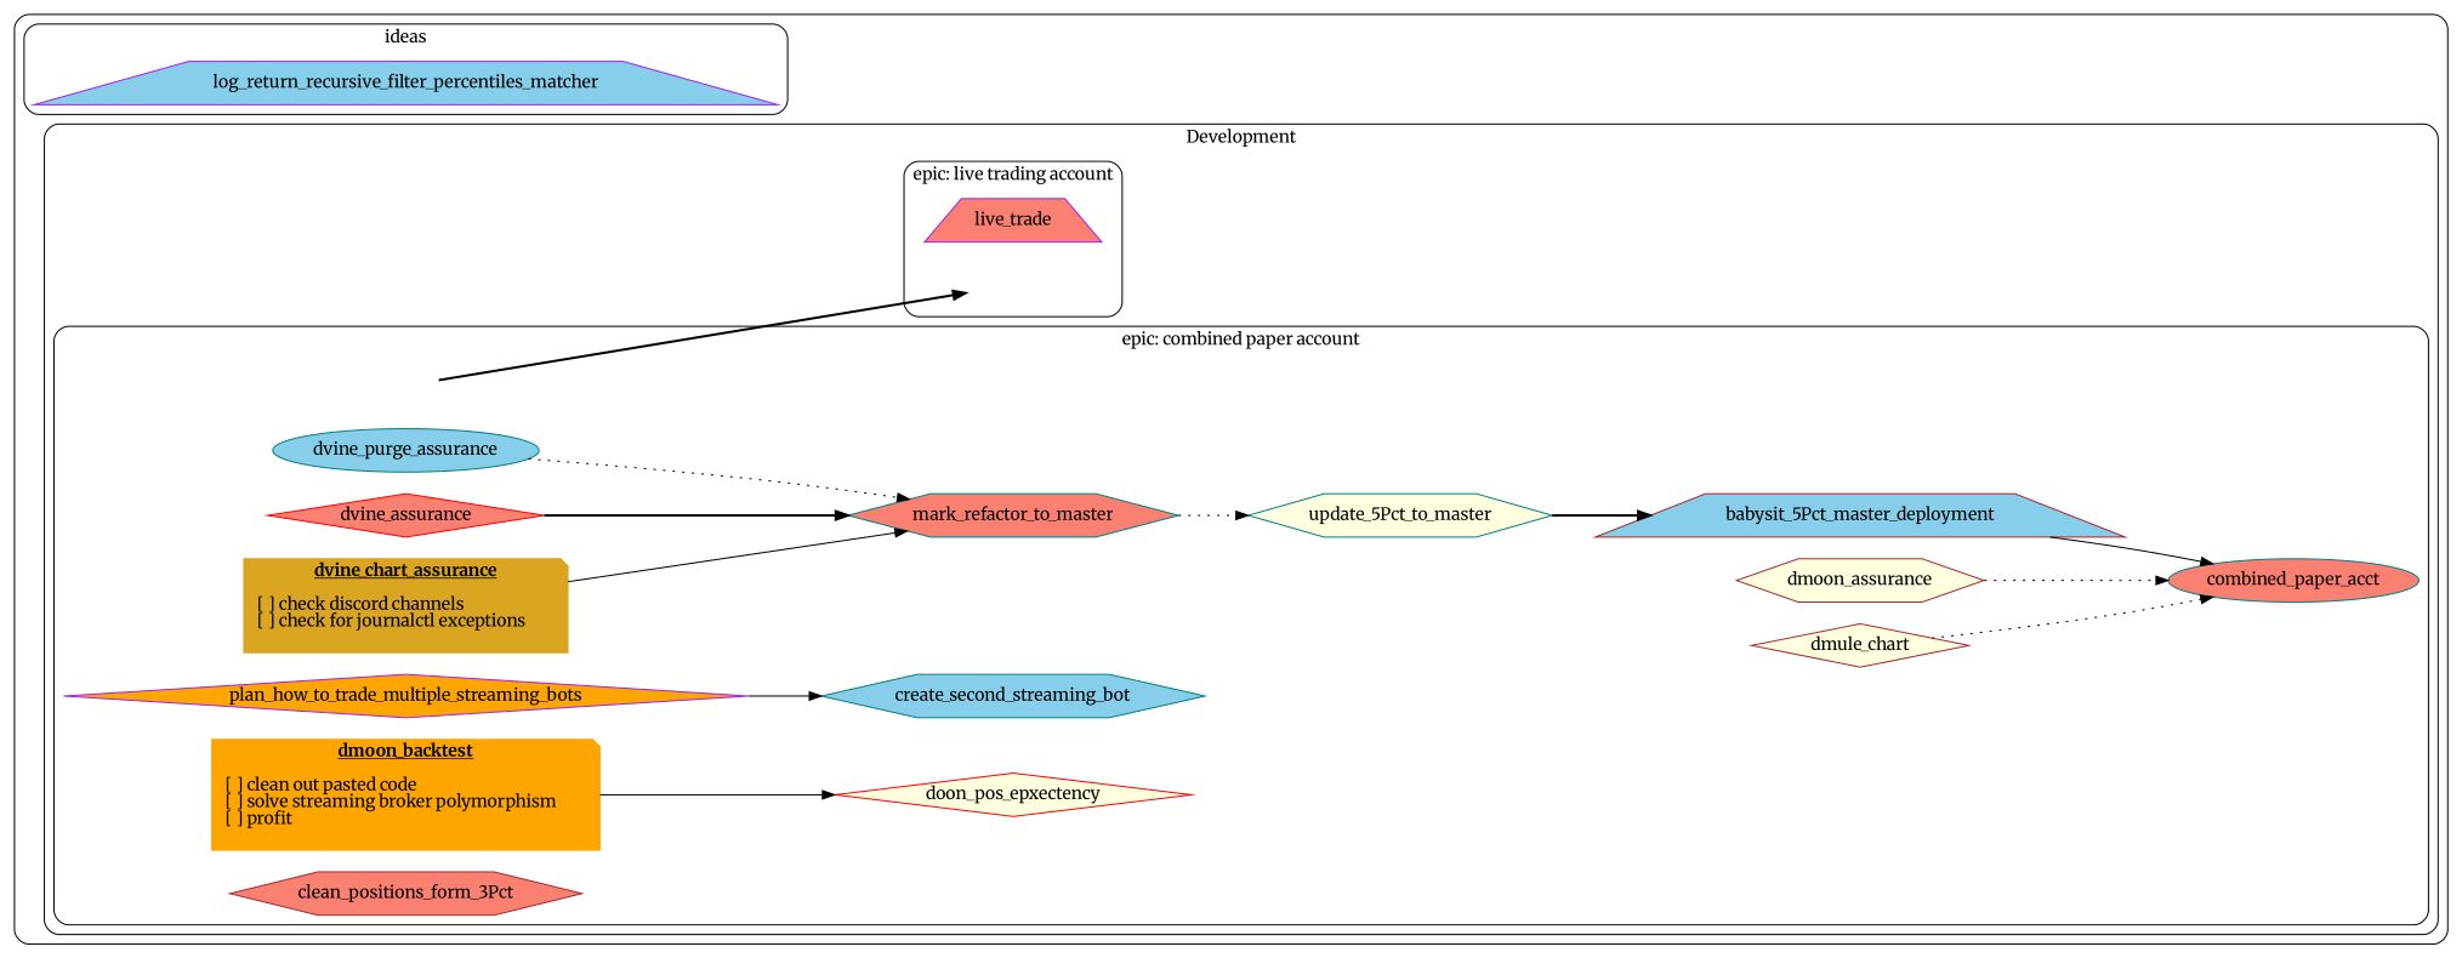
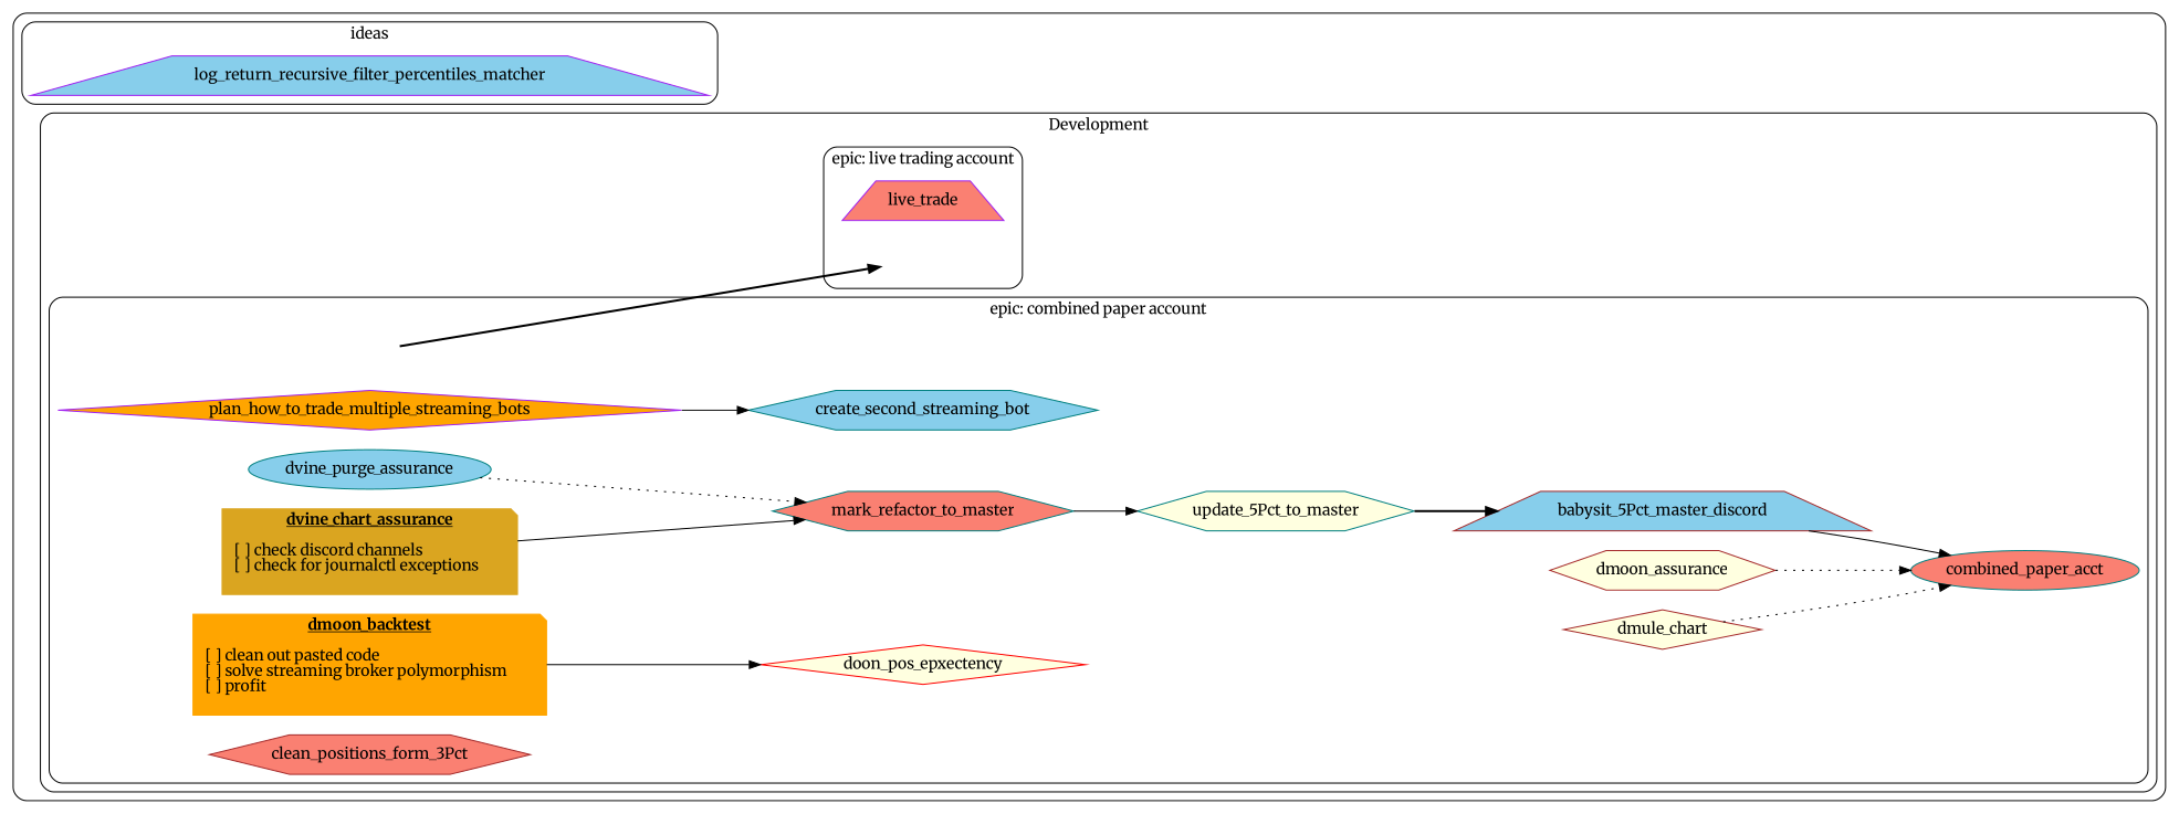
  digraph {
    compound=true
    fontname=Merriweather
    rankdir=LR
    style=rounded
    node [color=teal fillcolor=salmon fontname=Merriweather shape=hexagon style=filled]
    edge [fontname=Merriweather style=solid]
    log_return_recursive_filter_percentiles_matcher [color=purple fillcolor=skyblue shape=trapezium style="none,filled"]
    epic [color=goldenrod shape=none style=invisible fillcolor=""]
    dvine_purge_assurance [fillcolor=skyblue shape=ellipse]
    mark_refactor_to_master
-   dvine_assurance [color=red shape=diamond]
    plan_how_to_trade_multiple_streaming_bots [color=purple fillcolor=orange shape=diamond]
    create_second_streaming_bot [fillcolor=skyblue]
    n8 [color=orange label=<         <B><U>dmoon_backtest</U></B>         <BR/>         <BR ALIGN="LEFT"/> [ ] clean out pasted code         <BR ALIGN="LEFT"/> [ ] solve streaming broker polymorphism         <BR ALIGN="LEFT"/> [ ] profit         <BR ALIGN="LEFT"/>         > shape=note fillcolor=""]
    doon_pos_epxectency [color=red fillcolor=lightyellow shape=diamond]
    update_5Pct_to_master [fillcolor=lightyellow]
-   babysit_5Pct_master_deployment [color=brown fillcolor=skyblue shape=trapezium]
+   babysit_5Pct_master_deployment [color=brown fillcolor=skyblue shape=trapezium label=babysit_5Pct_master_discord]
    combined_paper_acct [shape=ellipse]
    n13 [color=goldenrod label=<         <B><U>dvine_chart_assurance</U></B>         <BR/>         <BR ALIGN="LEFT"/> [ ] check discord channels         <BR ALIGN="LEFT"/> [ ] check for journalctl exceptions         <BR ALIGN="LEFT"/>         > shape=note fillcolor=""]
    dmoon_assurance [color=brown fillcolor=lightyellow]
    dmule_chart [color=brown fillcolor=lightyellow shape=diamond]
    clean_positions_form_3Pct [color=brown]
    live_trade [color=purple shape=trapezium]
    next_epic [color=goldenrod shape=none style=invisible fillcolor=""]
    subgraph cluster_1 {
      subgraph cluster_2 {
        label=ideas
        log_return_recursive_filter_percentiles_matcher
      }
      subgraph cluster_3 {
        label=Development
        subgraph cluster_4 {
          label="epic: combined paper account"
          epic
          dvine_purge_assurance
          mark_refactor_to_master
-         dvine_assurance
          plan_how_to_trade_multiple_streaming_bots
          create_second_streaming_bot
          n8
          doon_pos_epxectency
          update_5Pct_to_master
          babysit_5Pct_master_deployment
          combined_paper_acct
          n13
          dmoon_assurance
          dmule_chart
          clean_positions_form_3Pct
        }
        subgraph cluster_5 {
          label="epic: live trading account"
          live_trade
          next_epic
        }
      }
    }
    epic -> next_epic [style=bold]
    dvine_purge_assurance -> mark_refactor_to_master [style=dotted]
-   mark_refactor_to_master -> update_5Pct_to_master [style=dotted]
-   dvine_assurance -> mark_refactor_to_master [style=bold]
+   mark_refactor_to_master -> update_5Pct_to_master
    plan_how_to_trade_multiple_streaming_bots -> create_second_streaming_bot
    n8 -> doon_pos_epxectency
    update_5Pct_to_master -> babysit_5Pct_master_deployment [style=bold]
    babysit_5Pct_master_deployment -> combined_paper_acct
    n13 -> mark_refactor_to_master
    dmoon_assurance -> combined_paper_acct [style=dotted]
    dmule_chart -> combined_paper_acct [style=dotted]
  }
